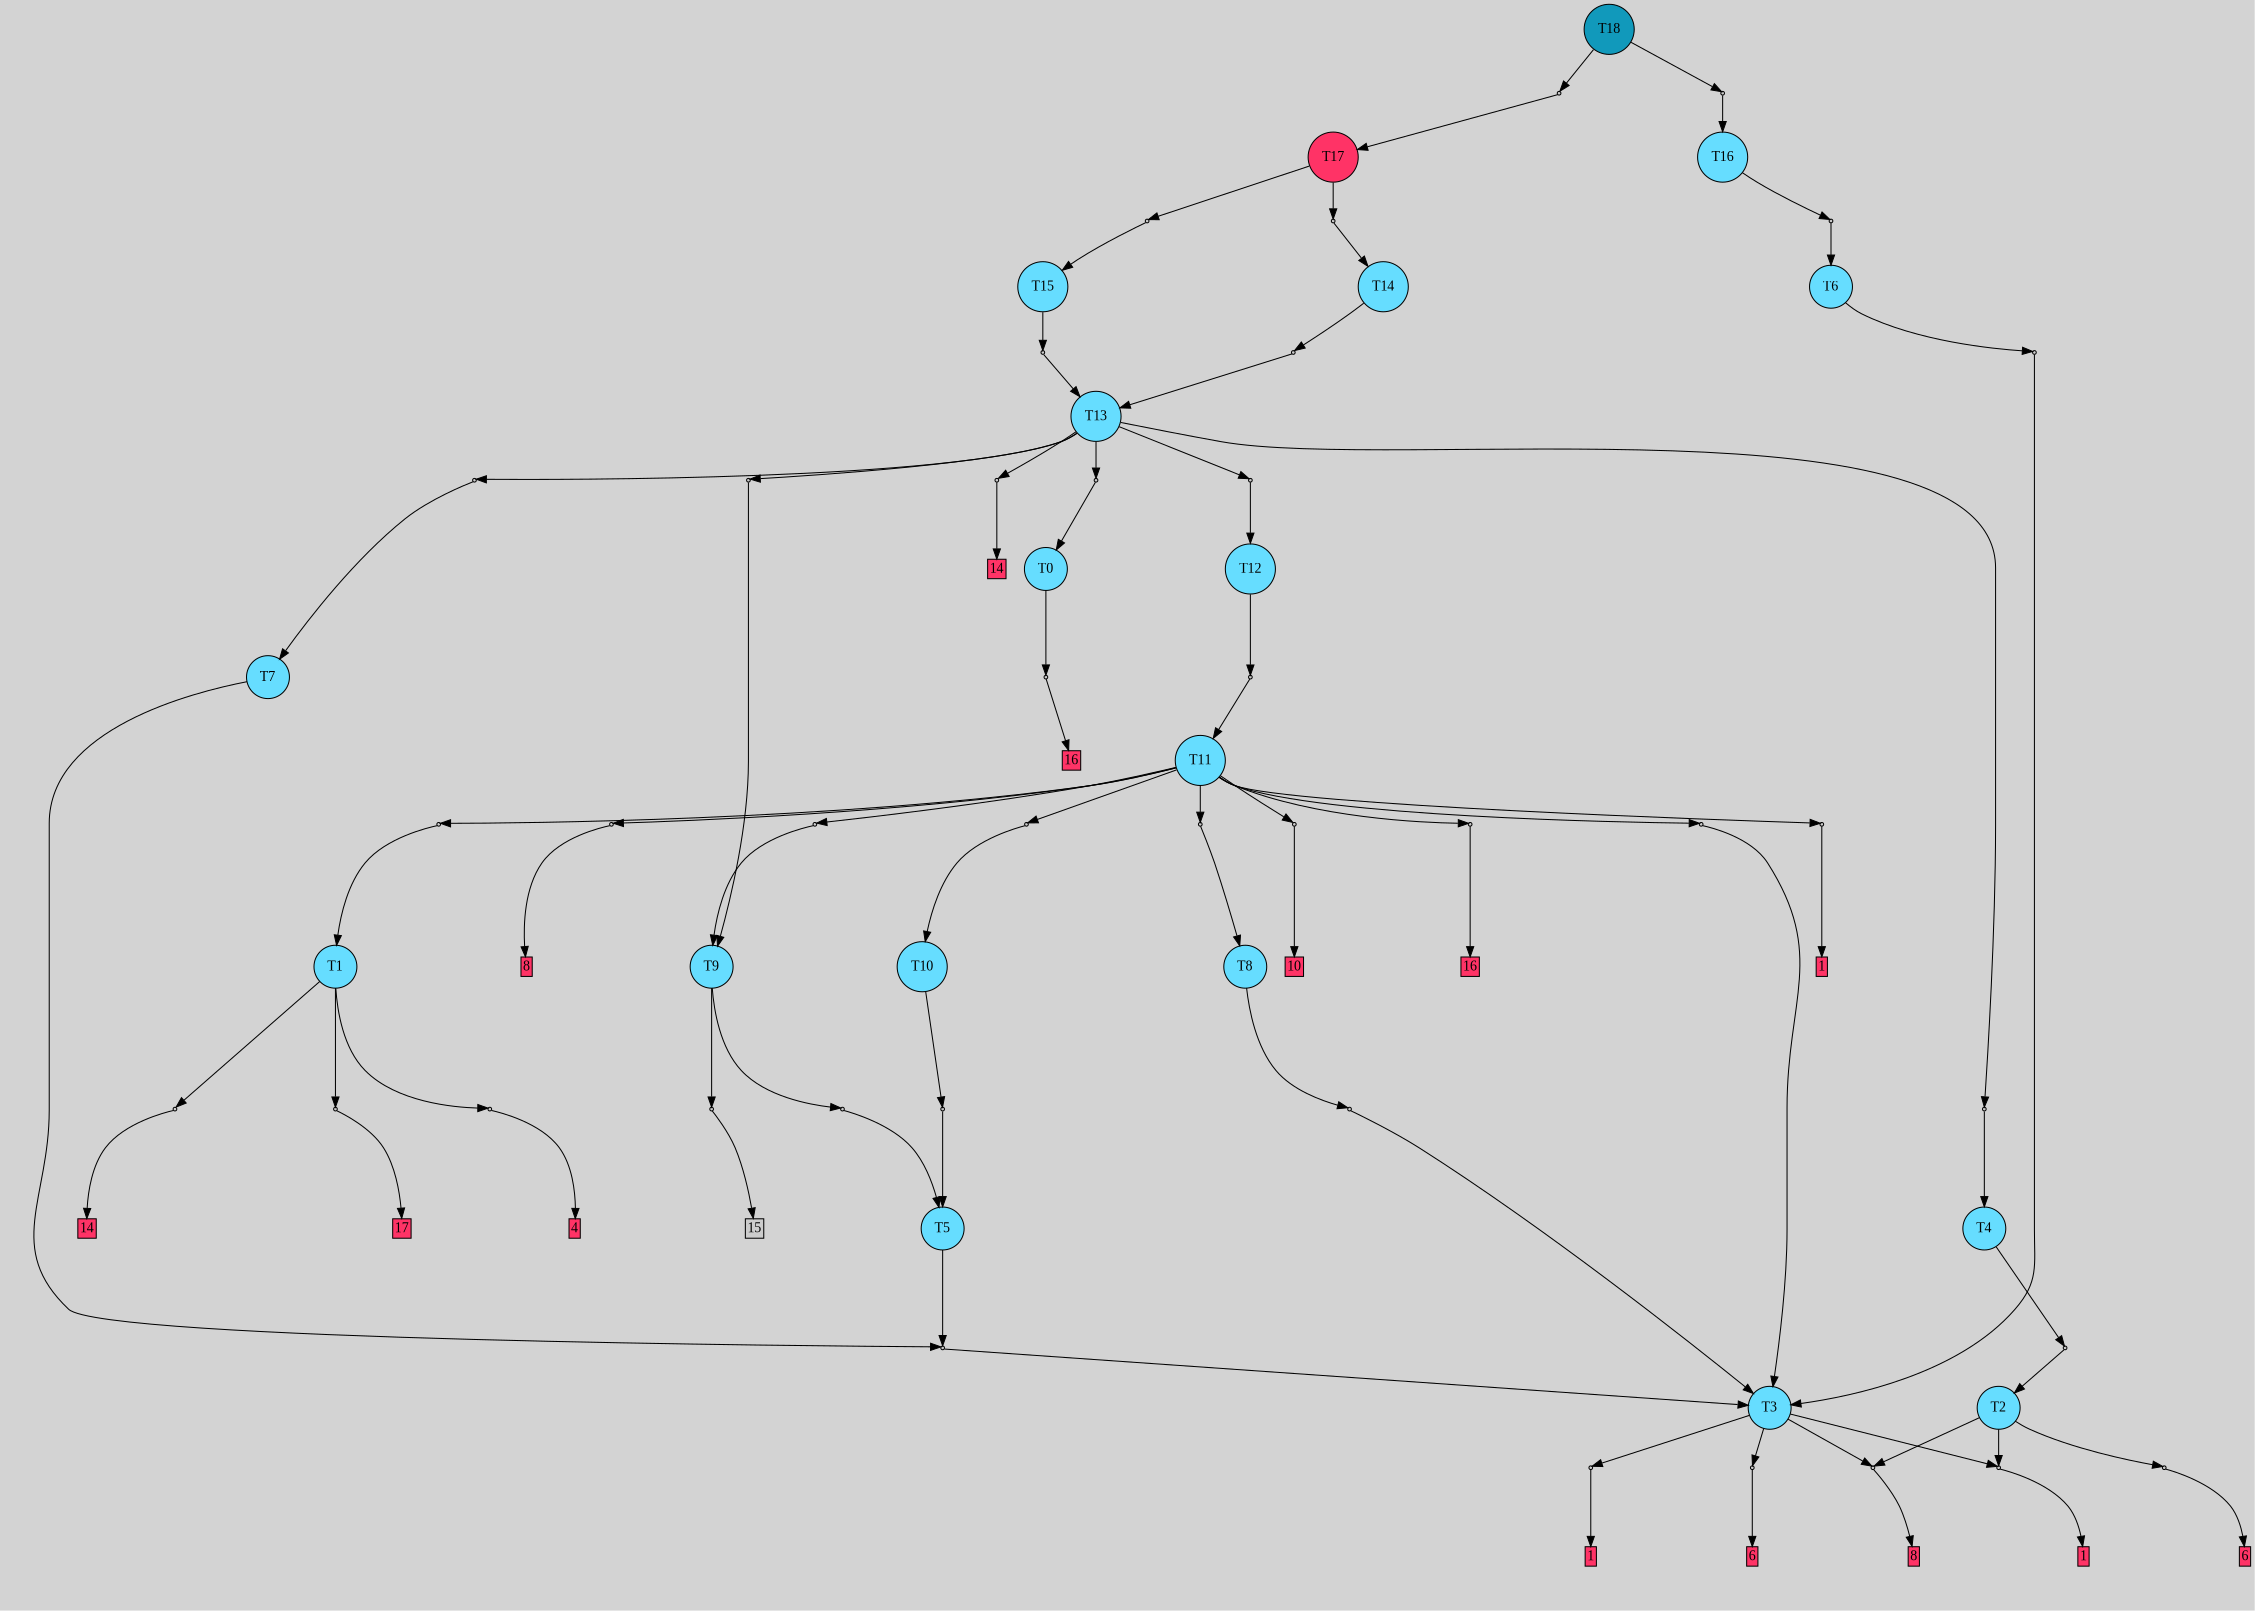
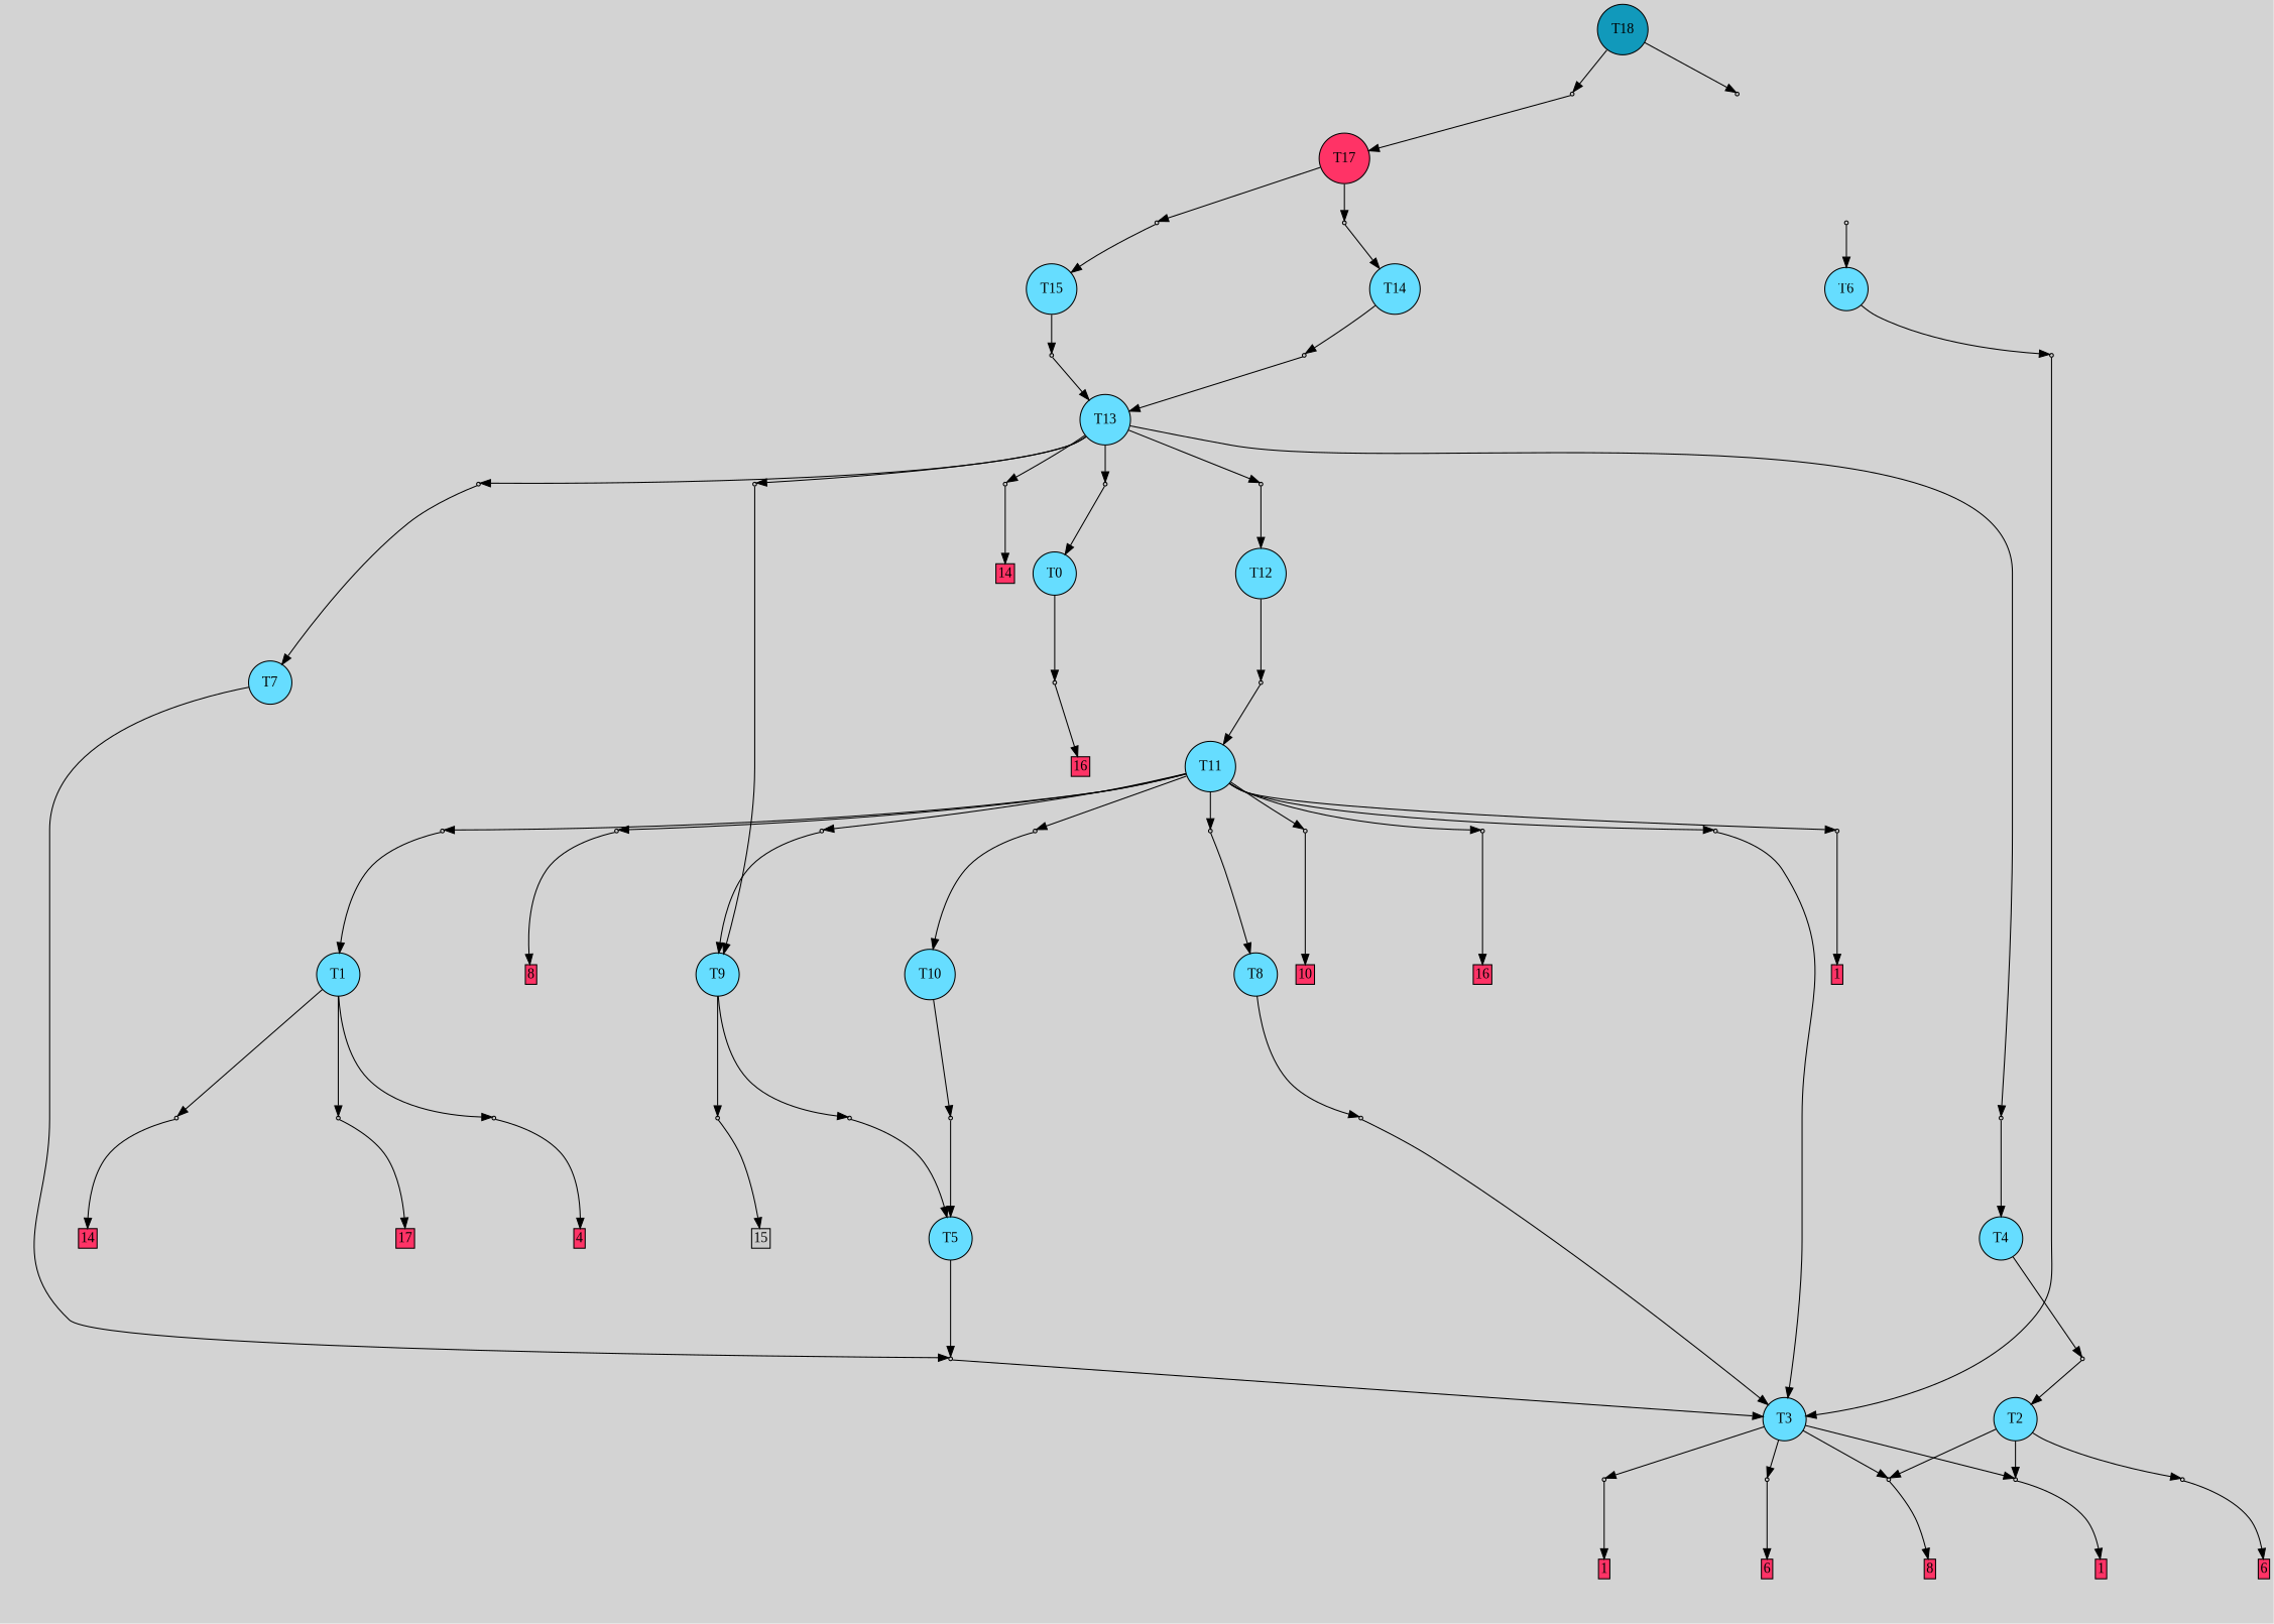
  digraph {
    bgcolor=lightgray
    fontname="Liberation Serif"
    node [fillcolor="#cccccc" fontname="Liberation Serif" shape=box style=filled]
    edge [fontname="Liberation Serif"]
    T18 [fillcolor="#1199bb" shape=circle]
    P37 [shape=point]
    P38 [shape=point]
    T0 [fillcolor="#66ddff" shape=circle]
    P0 [shape=point]
    n6 [label="7|5&1|192#1|436&#92;n0|0&1|1038#0|1141&#92;n" style=invis fillcolor=""]
    n7 [fillcolor="#ff3366" height=0 label=16 margin=0.03 width=0]
    T1 [fillcolor="#66ddff" shape=circle]
    P1 [shape=point]
    P2 [shape=point]
    P3 [shape=point]
    n12 [label="4|6&1|859#1|1013&#92;n0|0&0|894#1|846&#92;n" style=invis fillcolor=""]
    n13 [fillcolor="#ff3366" height=0 label=14 margin=0.03 width=0]
    n14 [label="6|0&1|798#0|1219&#92;n" style=invis fillcolor=""]
    n15 [fillcolor="#ff3366" height=0 label=17 margin=0.03 width=0]
    n16 [label="6|4&1|162#0|216&#92;n6|0&1|233#0|1087&#92;n1|4&0|920#0|860&#92;n0|0&0|636#1|731&#92;n" style=invis fillcolor=""]
    n17 [fillcolor="#ff3366" height=0 label=4 margin=0.03 width=0]
    T2 [fillcolor="#66ddff" shape=circle]
    P4 [shape=point]
    P5 [shape=point]
    P6 [shape=point]
    n22 [label="7|3&0|517#1|348&#92;n2|1&1|976#0|619&#92;n2|0&0|593#1|997&#92;n" style=invis fillcolor=""]
    n23 [fillcolor="#ff3366" height=0 label=8 margin=0.03 width=0]
    n24 [label="4|7&1|498#1|1013&#92;n2|0&0|1095#1|300&#92;n" style=invis fillcolor=""]
    n25 [fillcolor="#ff3366" height=0 label=1 margin=0.03 width=0]
    n26 [label="7|0&1|244#1|135&#92;n" style=invis fillcolor=""]
    n27 [fillcolor="#ff3366" height=0 label=6 margin=0.03 width=0]
    T3 [fillcolor="#66ddff" shape=circle]
    P7 [shape=point]
    P8 [shape=point]
    n31 [label="7|0&1|244#1|135&#92;n" style=invis fillcolor=""]
    n32 [fillcolor="#ff3366" height=0 label=6 margin=0.03 width=0]
    n33 [label="4|0&0|566#1|446&#92;n7|1&0|1240#0|364&#92;n3|5&1|1100#0|1209&#92;n6|5&0|757#0|532&#92;n4|7&1|430#0|1205&#92;n2|0&0|1095#1|300&#92;n" style=invis fillcolor=""]
    n34 [fillcolor="#ff3366" height=0 label=1 margin=0.03 width=0]
    T4 [fillcolor="#66ddff" shape=circle]
    P9 [shape=point]
    n37 [label="6|2&0|659#0|1206&#92;n0|0&1|687#0|1146&#92;n" style=invis fillcolor=""]
    T5 [fillcolor="#66ddff" shape=circle]
    P10 [shape=point]
    n40 [label="6|2&0|518#0|1206&#92;n0|0&1|817#0|1146&#92;n" style=invis fillcolor=""]
    T6 [fillcolor="#66ddff" shape=circle]
    P11 [shape=point]
    n43 [label="6|2&0|518#0|1206&#92;n0|0&1|817#0|1146&#92;n" style=invis fillcolor=""]
    T7 [fillcolor="#66ddff" shape=circle]
    T8 [fillcolor="#66ddff" shape=circle]
    P12 [shape=point]
    n47 [label="6|2&0|518#0|1206&#92;n0|0&1|817#0|1146&#92;n" style=invis fillcolor=""]
    T9 [fillcolor="#66ddff" shape=circle]
    P13 [shape=point]
    P14 [shape=point]
    n51 [label="6|0&1|699#0|1213&#92;n1|7&1|481#1|186&#92;n5|5&1|703#1|460&#92;n4|2&0|712#0|813&#92;n3|1&0|626#0|132&#92;n7|5&1|824#1|393&#92;n0|4&0|169#0|1295&#92;n4|0&0|220#0|509&#92;n" style=invis fillcolor=""]
    n52 [label="7|2&1|919#0|402&#92;n2|0&1|392#1|12&#92;n0|3&0|288#0|978&#92;n3|4&0|411#1|1037&#92;n4|0&1|1128#0|1172&#92;n5|3&0|720#0|808&#92;n6|5&0|235#0|147&#92;n7|2&1|844#1|92&#92;n1|2&0|746#0|61&#92;n7|0&0|1098#0|934&#92;n" style=invis fillcolor=""]
    n53 [height=0 label=15 margin=0.03 width=0]
    T10 [fillcolor="#66ddff" shape=circle]
    P15 [shape=point]
    n56 [label="7|6&1|424#0|130&#92;n0|7&1|719#0|318&#92;n5|5&1|703#1|460&#92;n4|2&1|712#0|813&#92;n3|1&0|626#0|132&#92;n7|5&1|824#1|393&#92;n0|4&0|169#0|1295&#92;n4|0&0|220#0|509&#92;n" style=invis fillcolor=""]
    T11 [fillcolor="#66ddff" shape=circle]
    P16 [shape=point]
    P17 [shape=point]
    P18 [shape=point]
    P19 [shape=point]
    P20 [shape=point]
    P21 [shape=point]
    P22 [shape=point]
    P23 [shape=point]
    P24 [shape=point]
    n67 [label="7|2&1|919#0|402&#92;n7|4&1|1063#1|860&#92;n6|1&1|27#1|1143&#92;n2|0&0|633#0|466&#92;n3|2&1|13#0|1052&#92;n0|3&0|288#0|978&#92;n3|4&0|411#1|1037&#92;n4|0&1|1128#0|1172&#92;n5|3&0|720#0|808&#92;n6|5&0|235#0|147&#92;n7|2&1|844#1|92&#92;n1|2&0|746#0|61&#92;n7|0&0|1098#0|934&#92;n" style=invis fillcolor=""]
    n68 [label="5|3&1|599#1|682&#92;n0|6&0|307#1|108&#92;n2|6&0|830#1|645&#92;n6|1&1|664#1|1246&#92;n0|0&0|417#0|470&#92;n" style=invis fillcolor=""]
    n69 [fillcolor="#ff3366" height=0 label=10 margin=0.03 width=0]
    n70 [label="0|2&1|696#1|1165&#92;n4|0&0|1194#1|1290&#92;n" style=invis fillcolor=""]
    n71 [label="6|0&1|1318#1|1274&#92;n6|3&1|391#1|79&#92;n0|6&1|989#0|499&#92;n2|5&0|704#0|6&#92;n4|3&1|560#1|936&#92;n5|0&0|77#1|312&#92;n1|0&0|1046#0|288&#92;n0|0&0|1083#0|952&#92;n" style=invis fillcolor=""]
    n72 [fillcolor="#ff3366" height=0 label=16 margin=0.03 width=0]
    n73 [label="0|0&1|591#1|8&#92;n" style=invis fillcolor=""]
    n74 [label="4|7&1|126#1|795&#92;n3|5&1|137#0|311&#92;n4|7&1|430#0|1205&#92;n2|0&0|1095#1|300&#92;n" style=invis fillcolor=""]
    n75 [fillcolor="#ff3366" height=0 label=1 margin=0.03 width=0]
    n76 [label="1|4&1|956#1|1076&#92;n2|0&0|644#0|1124&#92;n" style=invis fillcolor=""]
    n77 [fillcolor="#ff3366" height=0 label=8 margin=0.03 width=0]
    n78 [label="1|0&0|776#1|690&#92;n" style=invis fillcolor=""]
    n79 [label="1|7&1|280#1|157&#92;n2|0&0|1327#1|932&#92;n" style=invis fillcolor=""]
    T12 [fillcolor="#66ddff" shape=circle]
    P25 [shape=point]
    n82 [label="3|0&1|132#0|426&#92;n" style=invis fillcolor=""]
    T13 [fillcolor="#66ddff" shape=circle]
    P26 [shape=point]
    P27 [shape=point]
    P28 [shape=point]
    P29 [shape=point]
    P30 [shape=point]
    P31 [shape=point]
    n90 [label="0|5&1|868#1|586&#92;n5|6&1|1019#0|407&#92;n3|0&0|854#0|725&#92;n" style=invis fillcolor=""]
    n91 [label="0|6&1|61#1|695&#92;n1|6&1|269#0|230&#92;n2|1&0|782#0|206&#92;n6|4&1|549#0|396&#92;n0|5&0|937#1|1037&#92;n1|0&0|901#0|668&#92;n" style=invis fillcolor=""]
    n92 [label="4|7&1|1113#1|148&#92;n7|1&0|287#0|1047&#92;n4|0&0|1297#1|769&#92;n" style=invis fillcolor=""]
    n93 [fillcolor="#ff3366" height=0 label=14 margin=0.03 width=0]
    n94 [label="4|7&1|847#1|62&#92;n6|4&1|812#1|1052&#92;n2|6&0|644#1|1272&#92;n2|6&1|454#0|254&#92;n1|0&0|62#0|719&#92;n" style=invis fillcolor=""]
    n95 [label="1|3&1|739#1|743&#92;n4|6&0|383#0|1059&#92;n0|5&1|853#0|318&#92;n7|1&0|757#1|1202&#92;n2|0&0|593#1|111&#92;n" style=invis fillcolor=""]
    n96 [label="7|0&1|955#0|1195&#92;n" style=invis fillcolor=""]
    T14 [fillcolor="#66ddff" shape=circle]
    P32 [shape=point]
    n99 [label="6|1&1|1211#1|1154&#92;n3|0&1|781#0|1153&#92;n" style=invis fillcolor=""]
    T15 [fillcolor="#66ddff" shape=circle]
    P33 [shape=point]
    n102 [label="6|1&1|1211#1|1154&#92;n3|0&1|781#0|1153&#92;n" style=invis fillcolor=""]
-   T16 [fillcolor="#66ddff" shape=circle]
    P34 [shape=point]
    n105 [label="7|3&1|326#1|326&#92;n7|0&0|947#0|971&#92;n" style=invis fillcolor=""]
    T17 [fillcolor="#ff3366" shape=circle]
    P35 [shape=point]
    P36 [shape=point]
    n109 [label="3|7&1|18#0|78&#92;n1|0&1|787#0|815&#92;n" style=invis fillcolor=""]
    n110 [label="0|5&1|868#1|586&#92;n5|6&1|1019#0|407&#92;n3|0&0|854#0|725&#92;n" style=invis fillcolor=""]
    n111 [label="3|0&1|997#0|225&#92;n" style=invis fillcolor=""]
    n112 [label="7|3&1|326#1|326&#92;n7|0&0|947#0|971&#92;n" style=invis fillcolor=""]
    subgraph sub_1 {
      rank=same
      T18
    }
    T18 -> P37
    T18 -> P38
    P37 -> T17
    P37 -> n111 [style=invis]
-   P38 -> T16
    P38 -> n112 [style=invis]
    T0 -> P0
    P0 -> n6 [style=invis]
    P0 -> n7
    T1 -> P1
    T1 -> P2
    T1 -> P3
    P1 -> n12 [style=invis]
    P1 -> n13
    P2 -> n14 [style=invis]
    P2 -> n15
    P3 -> n16 [style=invis]
    P3 -> n17
    T2 -> P4
    T2 -> P5
    T2 -> P6
    P4 -> n22 [style=invis]
    P4 -> n23
    P5 -> n24 [style=invis]
    P5 -> n25
    P6 -> n26 [style=invis]
    P6 -> n27
    T3 -> P4
    T3 -> P5
    T3 -> P7
    T3 -> P8
    P7 -> n31 [style=invis]
    P7 -> n32
    P8 -> n33 [style=invis]
    P8 -> n34
    T4 -> P9
    P9 -> T2
    P9 -> n37 [style=invis]
    T5 -> P10
    P10 -> T3
    P10 -> n40 [style=invis]
    T6 -> P11
    P11 -> T3
    P11 -> n43 [style=invis]
    T7 -> P10
    T8 -> P12
    P12 -> T3
    P12 -> n47 [style=invis]
    T9 -> P13
    T9 -> P14
    P13 -> T5
    P13 -> n51 [style=invis]
    P14 -> n52 [style=invis]
    P14 -> n53
    T10 -> P15
    P15 -> T5
    P15 -> n56 [style=invis]
    T11 -> P16
    T11 -> P17
    T11 -> P18
    T11 -> P19
    T11 -> P20
    T11 -> P21
    T11 -> P22
    T11 -> P23
    T11 -> P24
    P16 -> T9
    P16 -> n67 [style=invis]
    P17 -> n68 [style=invis]
    P17 -> n69
    P18 -> T1
    P18 -> n70 [style=invis]
    P19 -> n71 [style=invis]
    P19 -> n72
    P20 -> T8
    P20 -> n73 [style=invis]
    P21 -> n74 [style=invis]
    P21 -> n75
    P22 -> n76 [style=invis]
    P22 -> n77
    P23 -> T3
    P23 -> n78 [style=invis]
    P24 -> T10
    P24 -> n79 [style=invis]
    T12 -> P25
    P25 -> T11
    P25 -> n82 [style=invis]
    T13 -> P26
    T13 -> P27
    T13 -> P28
    T13 -> P29
    T13 -> P30
    T13 -> P31
    P26 -> T9
    P26 -> n90 [style=invis]
    P27 -> T7
    P27 -> n91 [style=invis]
    P28 -> n92 [style=invis]
    P28 -> n93
    P29 -> T0
    P29 -> n94 [style=invis]
    P30 -> T12
    P30 -> n95 [style=invis]
    P31 -> T4
    P31 -> n96 [style=invis]
    T14 -> P32
    P32 -> T13
    P32 -> n99 [style=invis]
    T15 -> P33
    P33 -> T13
    P33 -> n102 [style=invis]
-   T16 -> P34
    P34 -> T6
    P34 -> n105 [style=invis]
    T17 -> P35
    T17 -> P36
    P35 -> T14
    P35 -> n109 [style=invis]
    P36 -> T15
    P36 -> n110 [style=invis]
  }
